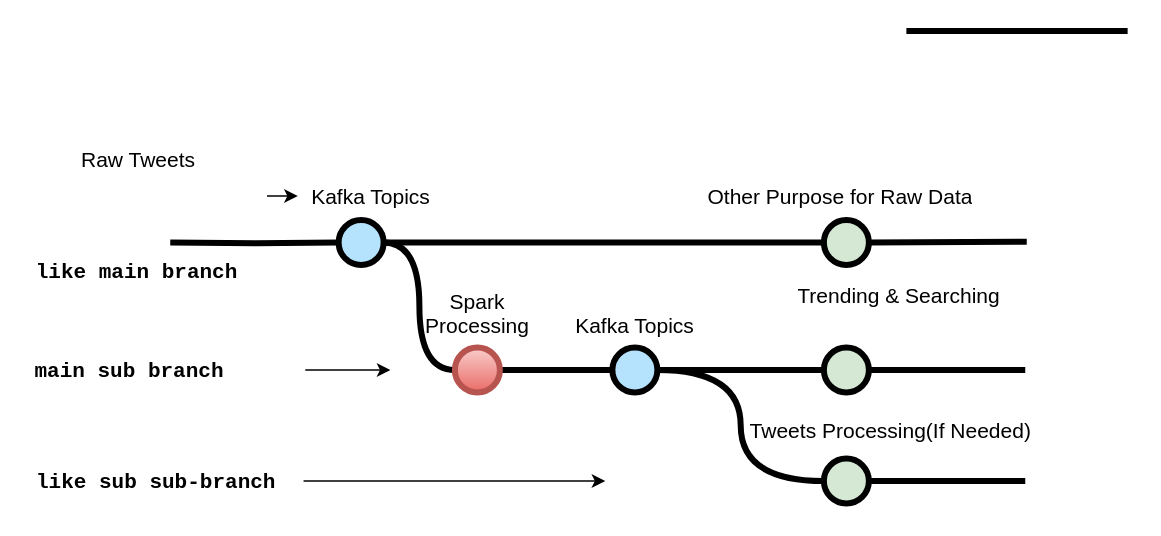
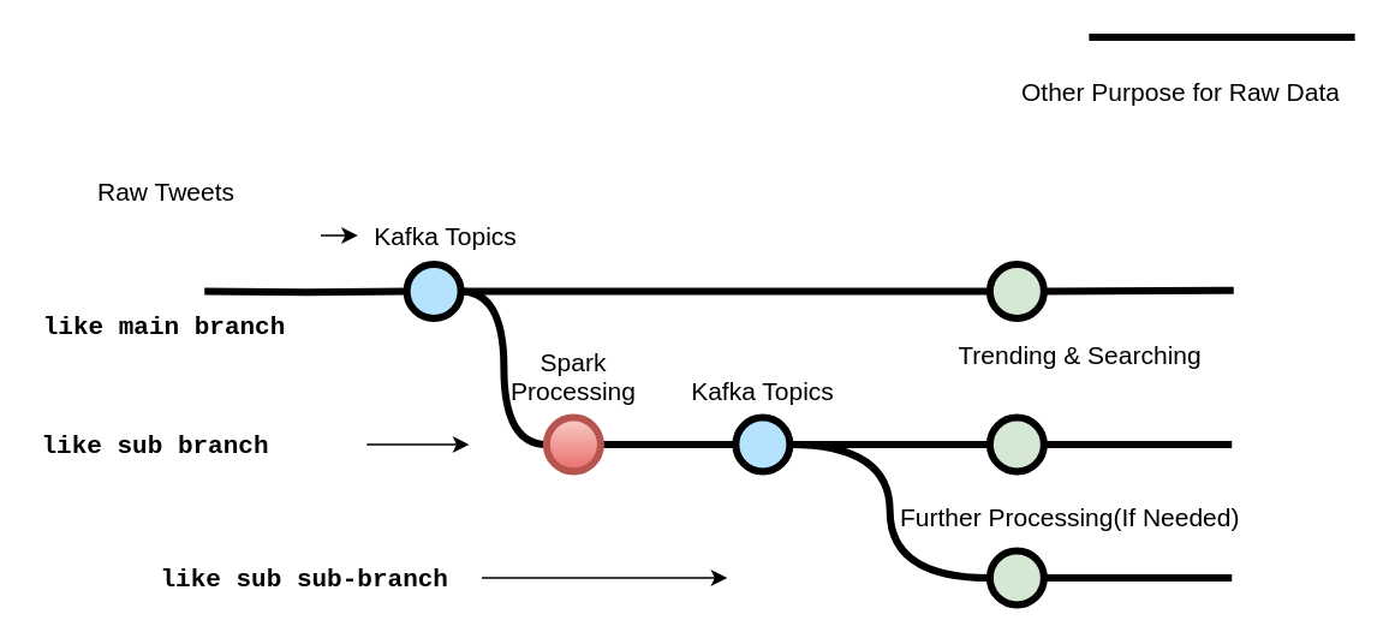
  <mxCell id="0" />
  <mxCell id="1" parent="0" />
  <mxCell id="2" value="" style="edgeStyle=orthogonalEdgeStyle;rounded=0;html=1;jettySize=auto;orthogonalLoop=1;plain-blue;endArrow=none;endFill=0;strokeWidth=4;strokeColor=#000000;entryX=0;entryY=0.5;entryDx=0;entryDy=0;entryPerimeter=0;" parent="1" source="4" target="27" edge="1"><mxGeometry x="292.25" y="211" as="geometry"><mxPoint x="553" y="160" as="targetPoint" /></mxGeometry></mxCell>
  <mxCell id="3" style="edgeStyle=orthogonalEdgeStyle;curved=1;rounded=0;html=1;exitX=1;exitY=0.5;exitPerimeter=0;entryX=0;entryY=0.5;entryPerimeter=0;endArrow=none;endFill=0;jettySize=auto;orthogonalLoop=1;strokeWidth=4;fontSize=15;entryDx=0;entryDy=0;" parent="1" source="4" target="26" edge="1"><mxGeometry relative="1" as="geometry"><mxPoint x="302.75" y="246" as="targetPoint" /></mxGeometry></mxCell>
  <mxCell id="4" value="" style="verticalLabelPosition=bottom;verticalAlign=top;html=1;strokeWidth=4;shape=mxgraph.flowchart.on-page_reference;plain-blue;gradientColor=none;fillColor=#B5E3Fe;strokeColor=#000000;" parent="1" vertex="1"><mxGeometry x="225.25" y="146" width="30" height="30" as="geometry" /></mxCell>
  <mxCell id="5" value="" style="edgeStyle=orthogonalEdgeStyle;rounded=0;html=1;jettySize=auto;orthogonalLoop=1;strokeWidth=4;endArrow=none;endFill=0;" parent="1" target="4" edge="1"><mxGeometry x="192.25" y="211" as="geometry"><mxPoint x="113" y="161" as="sourcePoint" /></mxGeometry></mxCell>
  <mxCell id="6" value="like main branch" style="text;html=1;strokeColor=none;fillColor=none;align=center;verticalAlign=middle;whiteSpace=wrap;overflow=hidden;fontSize=14;fontStyle=1;fontFamily=Courier New;" parent="1" vertex="1"><mxGeometry x="20.75" y="160" width="140" height="42" as="geometry" /></mxCell>
  <mxCell id="7" style="edgeStyle=orthogonalEdgeStyle;curved=1;rounded=0;html=1;exitX=1;exitY=0.5;exitPerimeter=0;endArrow=none;endFill=0;jettySize=auto;orthogonalLoop=1;strokeWidth=4;fontSize=15;" parent="1" edge="1"><mxGeometry relative="1" as="geometry"><mxPoint x="332.75" y="246" as="sourcePoint" /><mxPoint x="409.75" y="246" as="targetPoint" /></mxGeometry></mxCell>
  <mxCell id="8" style="edgeStyle=orthogonalEdgeStyle;curved=1;rounded=0;html=1;entryX=0;entryY=0.5;entryPerimeter=0;endArrow=none;endFill=0;jettySize=auto;orthogonalLoop=1;strokeWidth=4;fontSize=15;exitX=1;exitY=0.5;exitDx=0;exitDy=0;exitPerimeter=0;" parent="1" source="25" target="9" edge="1"><mxGeometry relative="1" as="geometry"><mxPoint x="473" y="280" as="sourcePoint" /></mxGeometry></mxCell>
  <mxCell id="9" value="" style="verticalLabelPosition=bottom;verticalAlign=top;html=1;strokeWidth=4;shape=mxgraph.flowchart.on-page_reference;plain-purple;gradientColor=none;strokeColor=#000000;fillColor=#D5E8D4;" parent="1" vertex="1"><mxGeometry x="548.75" y="231" width="30" height="30" as="geometry" /></mxCell>
- <mxCell id="10" value="main sub branch" style="text;html=1;strokeColor=none;fillColor=none;align=left;verticalAlign=middle;whiteSpace=wrap;overflow=hidden;fontSize=14;fontStyle=1;fontFamily=Courier New;" parent="1" vertex="1"><mxGeometry x="20.75" y="236" width="240" height="20" as="geometry" /></mxCell>
+ <mxCell id="10" value="like sub branch" style="text;html=1;strokeColor=none;fillColor=none;align=left;verticalAlign=middle;whiteSpace=wrap;overflow=hidden;fontSize=14;fontStyle=1;fontFamily=Courier New;" parent="1" vertex="1"><mxGeometry x="20.75" y="236" width="240" height="20" as="geometry" /></mxCell>
  <mxCell id="11" value="" style="edgeStyle=orthogonalEdgeStyle;curved=1;rounded=0;orthogonalLoop=1;jettySize=auto;html=1;endArrow=none;endFill=0;strokeWidth=4;" parent="1" source="12" edge="1"><mxGeometry relative="1" as="geometry"><mxPoint x="683" y="320" as="targetPoint" /></mxGeometry></mxCell>
  <mxCell id="12" value="" style="verticalLabelPosition=bottom;verticalAlign=top;html=1;strokeWidth=4;shape=mxgraph.flowchart.on-page_reference;plain-purple;gradientColor=none;strokeColor=#000000;fillColor=#D5E8D4;" parent="1" vertex="1"><mxGeometry x="548.75" y="305" width="30" height="30" as="geometry" /></mxCell>
- <mxCell id="13" value="like sub sub-branch" style="text;html=1;strokeColor=none;fillColor=none;align=left;verticalAlign=middle;whiteSpace=wrap;overflow=hidden;fontSize=14;fontStyle=1;fontFamily=Courier New;" parent="1" vertex="1"><mxGeometry x="21.87" y="310" width="180" height="20" as="geometry" /></mxCell>
+ <mxCell id="13" value="like sub sub-branch" style="text;html=1;strokeColor=none;fillColor=none;align=left;verticalAlign=middle;whiteSpace=wrap;overflow=hidden;fontSize=14;fontStyle=1;fontFamily=Courier New;" parent="1" vertex="1"><mxGeometry x="86.87" y="310" width="180" height="20" as="geometry" /></mxCell>
  <mxCell id="14" value="" style="endArrow=classic;html=1;strokeWidth=1;fontFamily=Courier New;fontColor=#009900;exitX=1;exitY=0.5;exitDx=0;exitDy=0;" parent="1" edge="1" source="13"><mxGeometry width="50" height="50" relative="1" as="geometry"><mxPoint x="213" y="324" as="sourcePoint" /><mxPoint x="403" y="320" as="targetPoint" /></mxGeometry></mxCell>
  <mxCell id="15" value="" style="endArrow=classic;html=1;strokeWidth=1;fontFamily=Courier New;fontColor=#009900;" parent="1" edge="1"><mxGeometry width="50" height="50" relative="1" as="geometry"><mxPoint x="203" y="246" as="sourcePoint" /><mxPoint x="259.75" y="246" as="targetPoint" /></mxGeometry></mxCell>
  <mxCell id="16" value="Kafka Topics" style="text;html=1;strokeColor=none;fillColor=none;align=center;verticalAlign=middle;whiteSpace=wrap;overflow=hidden;fontSize=14;" parent="1" vertex="1"><mxGeometry x="198" y="120" width="97.75" height="20" as="geometry" /></mxCell>
  <mxCell id="17" value="" style="edgeStyle=orthogonalEdgeStyle;curved=1;rounded=0;orthogonalLoop=1;jettySize=auto;html=1;endArrow=none;endFill=0;strokeWidth=4;fontFamily=Courier New;fontColor=#009900;exitX=1;exitY=0.5;exitDx=0;exitDy=0;exitPerimeter=0;" parent="1" source="9" edge="1"><mxGeometry relative="1" as="geometry"><mxPoint x="593" y="245.5" as="sourcePoint" /><mxPoint x="683" y="246" as="targetPoint" /></mxGeometry></mxCell>
  <mxCell id="18" value="" style="edgeStyle=orthogonalEdgeStyle;rounded=0;orthogonalLoop=1;jettySize=auto;html=1;fontSize=12;fontColor=#000000;entryX=0;entryY=0.5;entryDx=0;entryDy=0;" parent="1" target="16" edge="1"><mxGeometry relative="1" as="geometry"><mxPoint x="185.25" y="130" as="targetPoint" /><Array as="points"><mxPoint x="185.25" y="130" /><mxPoint x="185.25" y="130" /></Array><mxPoint x="177.5" y="130" as="sourcePoint" /></mxGeometry></mxCell>
  <mxCell id="19" value="" style="edgeStyle=orthogonalEdgeStyle;rounded=0;orthogonalLoop=1;jettySize=auto;html=1;fontSize=15;endArrow=none;endFill=0;strokeWidth=4;entryX=0;entryY=0.5;entryDx=0;entryDy=0;entryPerimeter=0;" parent="1" edge="1"><mxGeometry relative="1" as="geometry"><mxPoint x="751.25" y="20" as="targetPoint" /><mxPoint x="603.75" y="20" as="sourcePoint" /></mxGeometry></mxCell>
- <mxCell id="20" value="Other Purpose for Raw Data" style="text;html=1;strokeColor=none;fillColor=none;align=center;verticalAlign=middle;whiteSpace=wrap;overflow=hidden;fontSize=14;" parent="1" vertex="1"><mxGeometry x="470.25" y="120" width="180" height="20" as="geometry" /></mxCell>
+ <mxCell id="20" value="Other Purpose for Raw Data" style="text;html=1;strokeColor=none;fillColor=none;align=center;verticalAlign=middle;whiteSpace=wrap;overflow=hidden;fontSize=14;" parent="1" vertex="1"><mxGeometry x="565.25" y="40" width="180" height="20" as="geometry" /></mxCell>
  <mxCell id="21" value="Raw Tweets" style="text;html=1;strokeColor=none;fillColor=none;align=center;verticalAlign=middle;whiteSpace=wrap;overflow=hidden;fontSize=14;" vertex="1" parent="1"><mxGeometry x="43" y="95" width="97.75" height="20" as="geometry" /></mxCell>
  <mxCell id="22" value="Spark Processing" style="text;html=1;strokeColor=none;fillColor=none;align=center;verticalAlign=middle;whiteSpace=wrap;overflow=hidden;fontSize=14;" vertex="1" parent="1"><mxGeometry x="266" y="190" width="103.5" height="36" as="geometry" /></mxCell>
  <mxCell id="23" value="Kafka Topics" style="text;html=1;strokeColor=none;fillColor=none;align=center;verticalAlign=middle;whiteSpace=wrap;overflow=hidden;fontSize=14;" vertex="1" parent="1"><mxGeometry x="367.75" y="206" width="110" height="20" as="geometry" /></mxCell>
  <mxCell id="24" style="edgeStyle=orthogonalEdgeStyle;rounded=0;orthogonalLoop=1;jettySize=auto;html=1;endArrow=none;endFill=0;strokeWidth=4;curved=1;exitX=0;exitY=0.5;exitDx=0;exitDy=0;exitPerimeter=0;entryX=1;entryY=0.5;entryDx=0;entryDy=0;entryPerimeter=0;" edge="1" parent="1" source="12" target="25"><mxGeometry relative="1" as="geometry"><mxPoint x="486.75" y="356" as="sourcePoint" /><mxPoint x="413" y="326" as="targetPoint" /></mxGeometry></mxCell>
  <mxCell id="25" value="" style="verticalLabelPosition=bottom;verticalAlign=top;html=1;strokeWidth=4;shape=mxgraph.flowchart.on-page_reference;plain-blue;gradientColor=none;strokeColor=#000000;fillColor=#B5E3FE;" vertex="1" parent="1"><mxGeometry x="407.75" y="231" width="30" height="30" as="geometry" /></mxCell>
  <mxCell id="26" value="" style="verticalLabelPosition=bottom;verticalAlign=top;html=1;strokeWidth=4;shape=mxgraph.flowchart.on-page_reference;plain-blue;gradientColor=#EA6B66;strokeColor=#B85450;fillColor=#F8CECC;" vertex="1" parent="1"><mxGeometry x="302.75" y="231" width="30" height="30" as="geometry" /></mxCell>
  <mxCell id="27" value="" style="verticalLabelPosition=bottom;verticalAlign=top;html=1;strokeWidth=4;shape=mxgraph.flowchart.on-page_reference;plain-purple;gradientColor=none;strokeColor=#000000;fillColor=#D5E8D4;" vertex="1" parent="1"><mxGeometry x="548.75" y="146" width="30" height="30" as="geometry" /></mxCell>
  <mxCell id="28" value="Trending &amp;amp; Searching" style="text;html=1;strokeColor=none;fillColor=none;align=center;verticalAlign=middle;whiteSpace=wrap;overflow=hidden;fontSize=14;" vertex="1" parent="1"><mxGeometry x="528.75" y="186" width="140" height="20" as="geometry" /></mxCell>
- <mxCell id="29" value="Tweets Processing(If Needed)" style="text;html=1;strokeColor=none;fillColor=none;align=center;verticalAlign=middle;whiteSpace=wrap;overflow=hidden;fontSize=14;" vertex="1" parent="1"><mxGeometry x="493.75" y="276" width="199.25" height="20" as="geometry" /></mxCell>
+ <mxCell id="29" value="Further Processing(If Needed)" style="text;html=1;strokeColor=none;fillColor=none;align=center;verticalAlign=middle;whiteSpace=wrap;overflow=hidden;fontSize=14;" vertex="1" parent="1"><mxGeometry x="493.75" y="276" width="199.25" height="20" as="geometry" /></mxCell>
  <mxCell id="30" value="" style="edgeStyle=orthogonalEdgeStyle;rounded=0;orthogonalLoop=1;jettySize=auto;html=1;endArrow=none;endFill=0;strokeWidth=4;exitX=1;exitY=0.5;exitDx=0;exitDy=0;exitPerimeter=0;" edge="1" parent="1" source="27"><mxGeometry relative="1" as="geometry"><mxPoint x="603" y="160.52" as="sourcePoint" /><mxPoint x="684" y="160.52" as="targetPoint" /></mxGeometry></mxCell>
